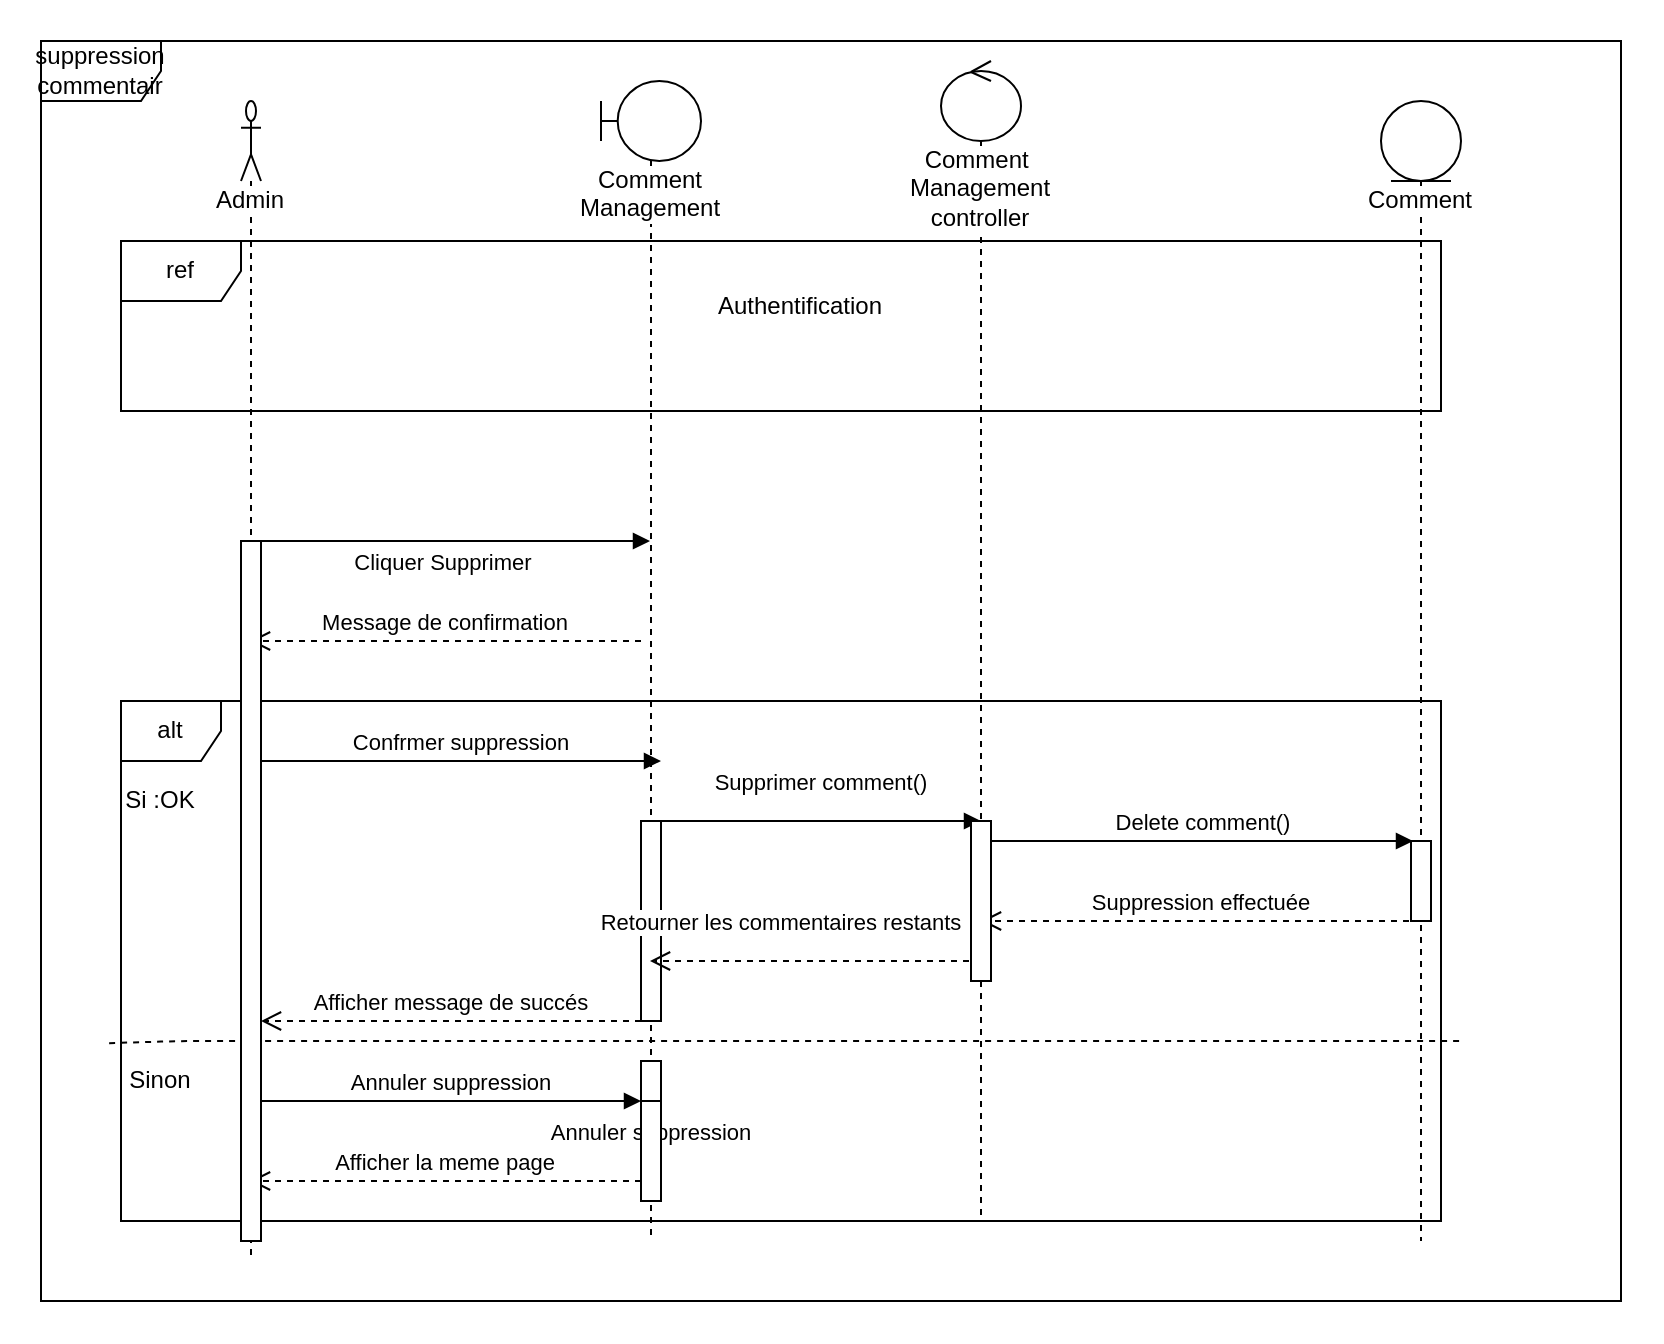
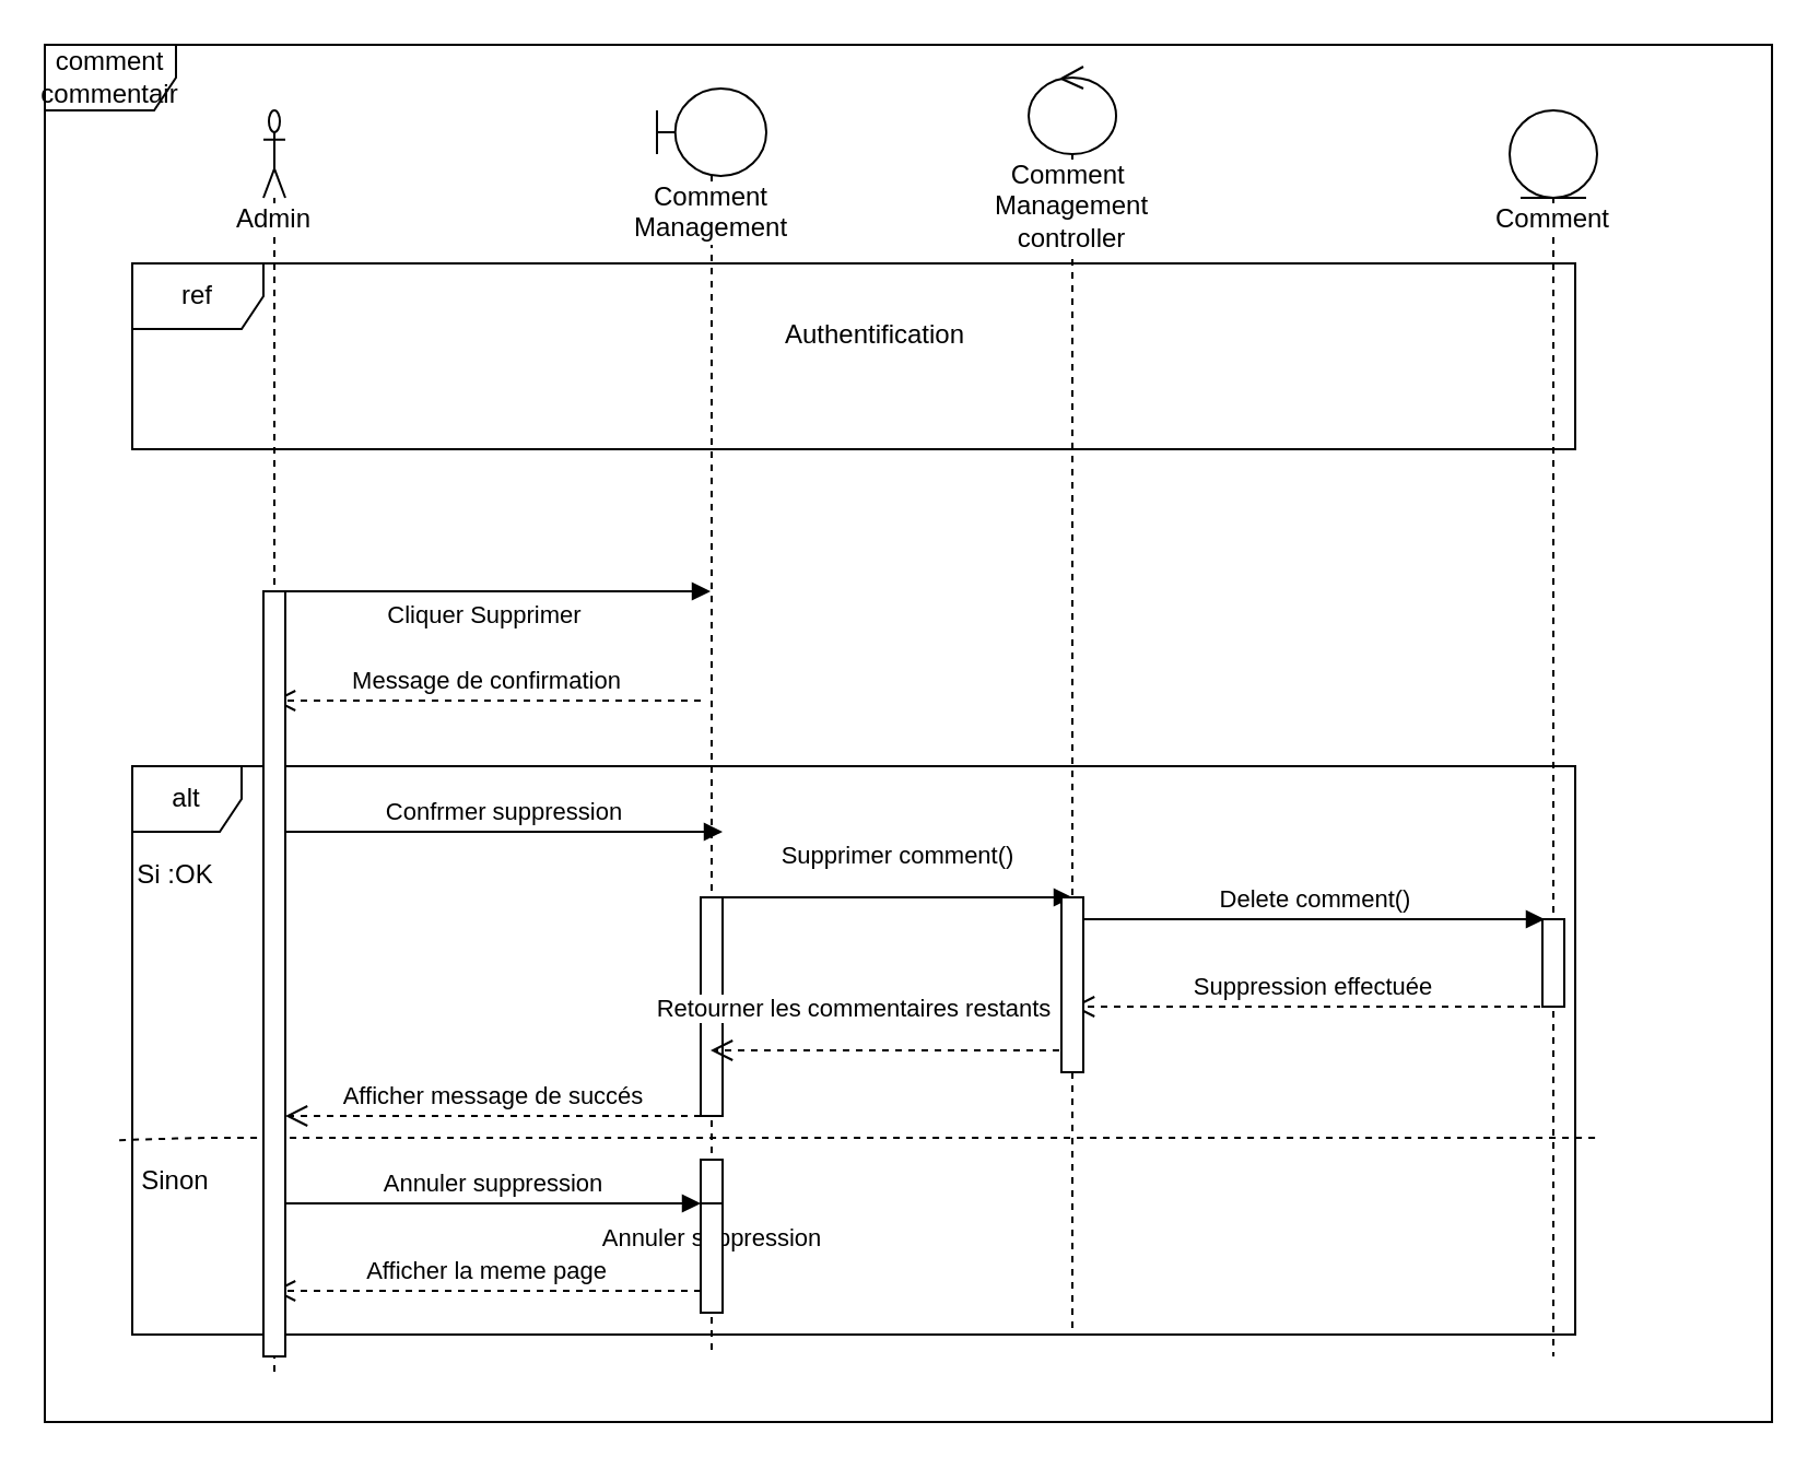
  <mxCell id="0" />
  <mxCell id="1" parent="0" />
  <mxCell id="2" value="alt" style="shape=umlFrame;whiteSpace=wrap;html=1;width=50;height=30;" parent="1" vertex="1"><mxGeometry x="60" y="350" width="660" height="260" as="geometry" /></mxCell>
  <mxCell id="3" value="Comment Management" style="shape=umlLifeline;participant=umlBoundary;perimeter=lifelinePerimeter;whiteSpace=wrap;html=1;container=1;collapsible=0;recursiveResize=0;verticalAlign=top;spacingTop=36;labelBackgroundColor=#ffffff;outlineConnect=0;" parent="1" vertex="1"><mxGeometry x="300" y="40" width="50" height="580" as="geometry" /></mxCell>
  <mxCell id="4" value="" style="html=1;points=[];perimeter=orthogonalPerimeter;" parent="3" vertex="1"><mxGeometry x="20" y="370" width="10" height="100" as="geometry" /></mxCell>
  <mxCell id="5" value="" style="html=1;points=[];perimeter=orthogonalPerimeter;" parent="3" vertex="1"><mxGeometry x="20" y="490" width="10" height="70" as="geometry" /></mxCell>
  <mxCell id="6" value="Admin" style="shape=umlLifeline;participant=umlActor;perimeter=lifelinePerimeter;whiteSpace=wrap;html=1;container=1;collapsible=0;recursiveResize=0;verticalAlign=top;spacingTop=36;labelBackgroundColor=#ffffff;outlineConnect=0;" parent="1" vertex="1"><mxGeometry x="120" y="50" width="10" height="580" as="geometry" /></mxCell>
  <mxCell id="7" value="Comment&amp;nbsp; Management controller" style="shape=umlLifeline;participant=umlControl;perimeter=lifelinePerimeter;whiteSpace=wrap;html=1;container=1;collapsible=0;recursiveResize=0;verticalAlign=top;spacingTop=36;labelBackgroundColor=#ffffff;outlineConnect=0;" parent="1" vertex="1"><mxGeometry x="470" y="30" width="40" height="580" as="geometry" /></mxCell>
  <mxCell id="8" value="Comment" style="shape=umlLifeline;participant=umlEntity;perimeter=lifelinePerimeter;whiteSpace=wrap;html=1;container=1;collapsible=0;recursiveResize=0;verticalAlign=top;spacingTop=36;labelBackgroundColor=#ffffff;outlineConnect=0;" parent="1" vertex="1"><mxGeometry x="690" y="50" width="40" height="570" as="geometry" /></mxCell>
  <mxCell id="9" value="ref" style="shape=umlFrame;whiteSpace=wrap;html=1;" parent="1" vertex="1"><mxGeometry x="60" y="120" width="660" height="85" as="geometry" /></mxCell>
  <mxCell id="10" value="Message de confirmation" style="html=1;verticalAlign=bottom;endArrow=open;dashed=1;endSize=8;" parent="1" target="6" edge="1"><mxGeometry relative="1" as="geometry"><mxPoint x="320" y="320" as="sourcePoint" /><mxPoint x="240" y="320" as="targetPoint" /></mxGeometry></mxCell>
  <mxCell id="11" value="Confrmer suppression" style="html=1;verticalAlign=bottom;endArrow=block;entryX=0.377;entryY=0.25;entryDx=0;entryDy=0;entryPerimeter=0;" parent="1" edge="1"><mxGeometry width="80" relative="1" as="geometry"><mxPoint x="130" y="380" as="sourcePoint" /><mxPoint x="330" y="380" as="targetPoint" /></mxGeometry></mxCell>
  <mxCell id="12" value="Supprimer comment()" style="html=1;verticalAlign=bottom;endArrow=block;" parent="1" edge="1"><mxGeometry y="10" width="80" relative="1" as="geometry"><mxPoint x="330" y="410" as="sourcePoint" /><mxPoint x="490" y="410" as="targetPoint" /><mxPoint as="offset" /></mxGeometry></mxCell>
  <mxCell id="13" value="Delete comment()" style="html=1;verticalAlign=bottom;endArrow=block;entryX=0.1;entryY=0;entryDx=0;entryDy=0;entryPerimeter=0;" parent="1" source="27" target="28" edge="1"><mxGeometry width="80" relative="1" as="geometry"><mxPoint x="490" y="430" as="sourcePoint" /><mxPoint x="710" y="430" as="targetPoint" /></mxGeometry></mxCell>
  <mxCell id="14" value="Suppression effectuée" style="html=1;verticalAlign=bottom;endArrow=open;dashed=1;endSize=8;entryX=0.609;entryY=0.65;entryDx=0;entryDy=0;entryPerimeter=0;" parent="1" edge="1"><mxGeometry relative="1" as="geometry"><mxPoint x="710" y="460" as="sourcePoint" /><mxPoint x="490" y="460" as="targetPoint" /></mxGeometry></mxCell>
  <mxCell id="15" value="Afficher message de succés" style="html=1;verticalAlign=bottom;endArrow=open;dashed=1;endSize=8;entryX=0.087;entryY=0.9;entryDx=0;entryDy=0;entryPerimeter=0;" parent="1" edge="1"><mxGeometry relative="1" as="geometry"><mxPoint x="320" y="510" as="sourcePoint" /><mxPoint x="130" y="510" as="targetPoint" /></mxGeometry></mxCell>
  <mxCell id="16" value="Retourner les commentaires restants" style="html=1;verticalAlign=bottom;endArrow=open;dashed=1;endSize=8;" parent="1" target="3" edge="1"><mxGeometry x="0.208" y="-10" relative="1" as="geometry"><mxPoint x="490" y="480" as="sourcePoint" /><mxPoint x="410" y="480" as="targetPoint" /><mxPoint as="offset" /></mxGeometry></mxCell>
  <mxCell id="17" value="Afficher la meme page" style="html=1;verticalAlign=bottom;endArrow=open;dashed=1;endSize=8;" parent="1" target="6" edge="1"><mxGeometry relative="1" as="geometry"><mxPoint x="320" y="590" as="sourcePoint" /><mxPoint x="240" y="590" as="targetPoint" /></mxGeometry></mxCell>
  <mxCell id="18" value="" style="endArrow=none;dashed=1;html=1;exitX=-0.009;exitY=0.658;exitDx=0;exitDy=0;exitPerimeter=0;" parent="1" source="2" edge="1"><mxGeometry width="50" height="50" relative="1" as="geometry"><mxPoint x="60" y="550" as="sourcePoint" /><mxPoint x="732" y="520" as="targetPoint" /><Array as="points"><mxPoint x="90" y="520" /></Array></mxGeometry></mxCell>
  <mxCell id="19" value="Cliquer Supprimer" style="html=1;verticalAlign=bottom;endArrow=block;" parent="1" source="6" target="3" edge="1"><mxGeometry x="-0.045" y="-20" width="80" relative="1" as="geometry"><mxPoint x="130" y="260" as="sourcePoint" /><mxPoint x="210" y="260" as="targetPoint" /><mxPoint as="offset" /><Array as="points"><mxPoint x="200" y="270" /></Array></mxGeometry></mxCell>
  <mxCell id="20" value="Si :OK" style="text;html=1;strokeColor=none;fillColor=none;align=center;verticalAlign=middle;whiteSpace=wrap;rounded=0;" parent="1" vertex="1"><mxGeometry x="60" y="390" width="40" height="20" as="geometry" /></mxCell>
  <mxCell id="21" value="Sinon" style="text;html=1;strokeColor=none;fillColor=none;align=center;verticalAlign=middle;whiteSpace=wrap;rounded=0;" parent="1" vertex="1"><mxGeometry x="60" y="530" width="40" height="20" as="geometry" /></mxCell>
  <mxCell id="22" value="Annuler suppression" style="html=1;verticalAlign=bottom;endArrow=block;" parent="1" source="25" target="3" edge="1"><mxGeometry width="80" relative="1" as="geometry"><mxPoint x="130" y="550" as="sourcePoint" /><mxPoint x="210" y="550" as="targetPoint" /></mxGeometry></mxCell>
  <mxCell id="23" value="Authentification" style="text;html=1;strokeColor=none;fillColor=none;align=center;verticalAlign=middle;whiteSpace=wrap;rounded=0;" parent="1" vertex="1"><mxGeometry x="330" y="142.5" width="140" height="20" as="geometry" /></mxCell>
  <mxCell id="24" value="" style="html=1;points=[];perimeter=orthogonalPerimeter;" parent="1" vertex="1"><mxGeometry x="120" y="270" width="10" height="350" as="geometry" /></mxCell>
  <mxCell id="25" value="" style="html=1;points=[];perimeter=orthogonalPerimeter;" parent="1" vertex="1"><mxGeometry x="320" y="550" width="10" height="50" as="geometry" /></mxCell>
  <mxCell id="26" value="Annuler suppression" style="html=1;verticalAlign=bottom;endArrow=block;" parent="1" target="25" edge="1"><mxGeometry width="80" relative="1" as="geometry"><mxPoint x="130" y="550" as="sourcePoint" /><mxPoint x="324.5" y="550" as="targetPoint" /></mxGeometry></mxCell>
  <mxCell id="27" value="" style="html=1;points=[];perimeter=orthogonalPerimeter;" parent="1" vertex="1"><mxGeometry x="485" y="410" width="10" height="80" as="geometry" /></mxCell>
  <mxCell id="28" value="" style="html=1;points=[];perimeter=orthogonalPerimeter;" parent="1" vertex="1"><mxGeometry x="705" y="420" width="10" height="40" as="geometry" /></mxCell>
- <mxCell id="29" value="suppression&lt;br&gt;commentair&lt;br&gt;" style="shape=umlFrame;whiteSpace=wrap;html=1;" vertex="1" parent="1"><mxGeometry x="20" y="20" width="790" height="630" as="geometry" /></mxCell>
+ <mxCell id="29" value="comment&lt;br&gt;commentair&lt;br&gt;" style="shape=umlFrame;whiteSpace=wrap;html=1;" vertex="1" parent="1"><mxGeometry x="20" y="20" width="790" height="630" as="geometry" /></mxCell>
